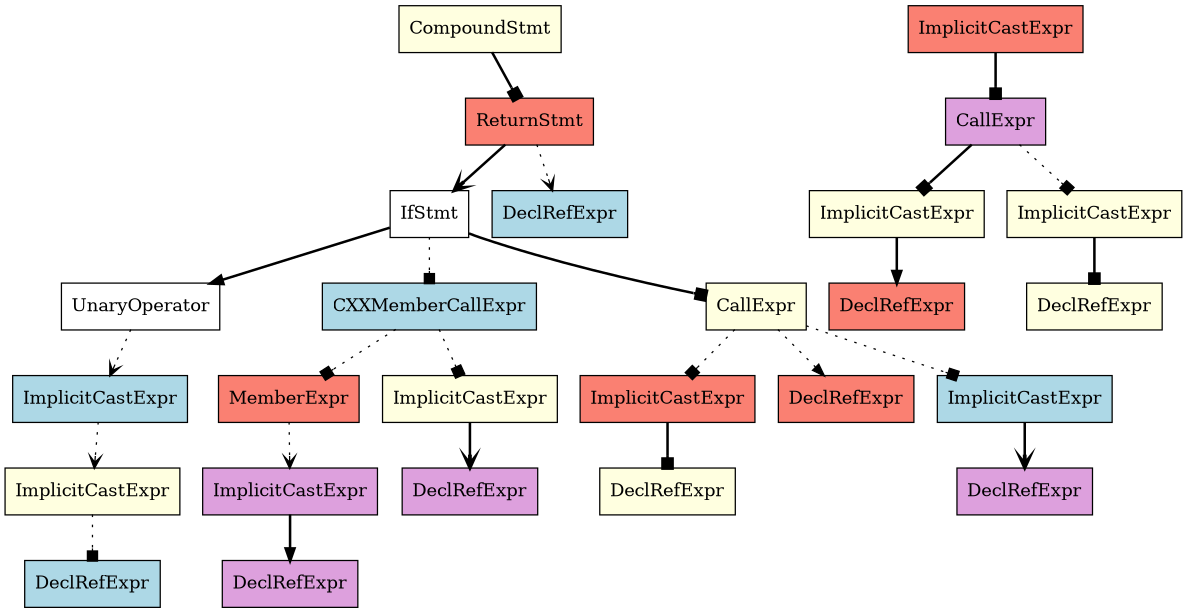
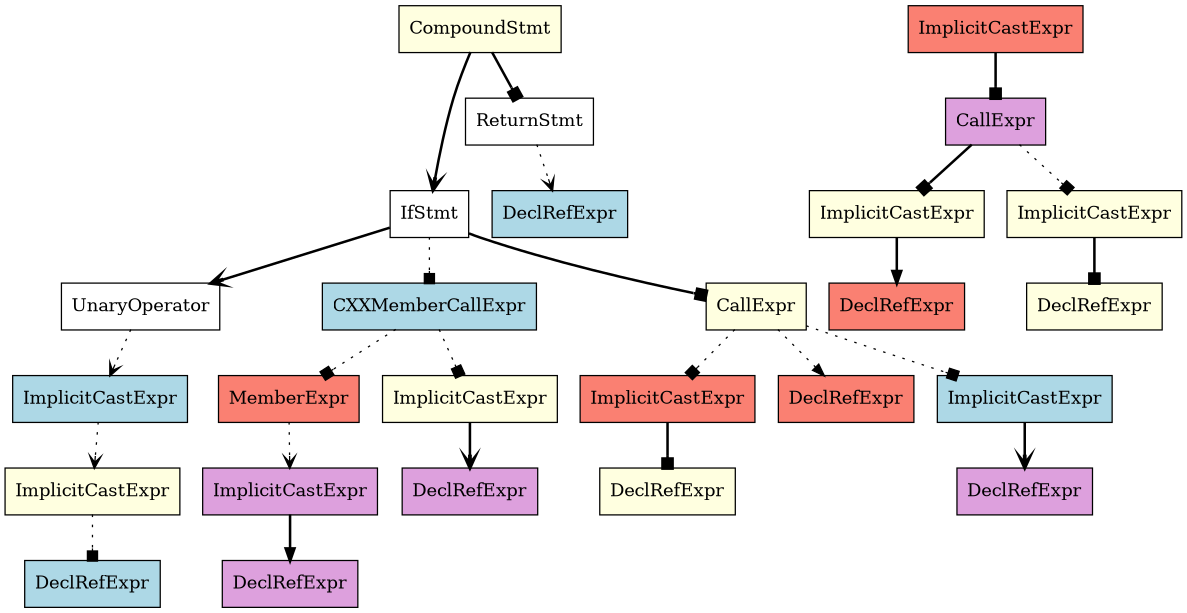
  digraph {
    node [fillcolor=lightyellow shape=record style=filled]
    edge [arrowhead=box style=bold]
    n1 [label="{CompoundStmt}"]
    n2 [fillcolor=white label="{IfStmt}"]
-   n3 [fillcolor=salmon label="{ReturnStmt}"]
+   n3 [fillcolor=white label="{ReturnStmt}"]
    n4 [fillcolor=white label="{UnaryOperator}"]
    n5 [fillcolor=lightblue label="{CXXMemberCallExpr}"]
    n6 [label="{CallExpr}"]
    n7 [fillcolor=lightblue label="{DeclRefExpr}"]
    n8 [fillcolor=lightblue label="{ImplicitCastExpr}"]
    n9 [fillcolor=salmon label="{MemberExpr}"]
    n10 [label="{ImplicitCastExpr}"]
    n11 [fillcolor=salmon label="{ImplicitCastExpr}"]
    n12 [fillcolor=salmon label="{DeclRefExpr}"]
    n13 [fillcolor=lightblue label="{ImplicitCastExpr}"]
    n14 [label="{ImplicitCastExpr}"]
    n15 [fillcolor=plum label="{ImplicitCastExpr}"]
    n16 [fillcolor=plum label="{DeclRefExpr}"]
    n17 [label="{DeclRefExpr}"]
    n18 [fillcolor=plum label="{DeclRefExpr}"]
    n19 [fillcolor=lightblue label="{DeclRefExpr}"]
    n20 [fillcolor=plum label="{DeclRefExpr}"]
    n21 [fillcolor=salmon label="{ImplicitCastExpr}"]
    n22 [fillcolor=plum label="{CallExpr}"]
    n23 [label="{ImplicitCastExpr}"]
    n24 [label="{ImplicitCastExpr}"]
    n25 [fillcolor=salmon label="{DeclRefExpr}"]
    n26 [label="{DeclRefExpr}"]
-   n3 -> n2 [arrowhead=vee]
+   n1 -> n2 [arrowhead=vee]
    n1 -> n3
-   n2 -> n4 [arrowhead=normal]
+   n2 -> n4 [arrowhead=vee]
    n2 -> n5 [style=dotted]
    n2 -> n6
    n3 -> n7 [arrowhead=vee style=dotted]
    n4 -> n8 [arrowhead=vee style=dotted]
    n5 -> n9 [style=dotted]
    n5 -> n10 [style=dotted]
    n6 -> n11 [style=dotted]
    n6 -> n12 [arrowhead=normal style=dotted]
    n6 -> n13 [style=dotted]
    n8 -> n14 [arrowhead=vee style=dotted]
    n9 -> n15 [arrowhead=vee style=dotted]
    n10 -> n16 [arrowhead=vee]
    n11 -> n17
    n13 -> n18 [arrowhead=vee]
    n14 -> n19 [style=dotted]
    n15 -> n20 [arrowhead=normal]
    n21 -> n22
    n22 -> n23
    n22 -> n24 [style=dotted]
    n23 -> n25 [arrowhead=normal]
    n24 -> n26
  }
